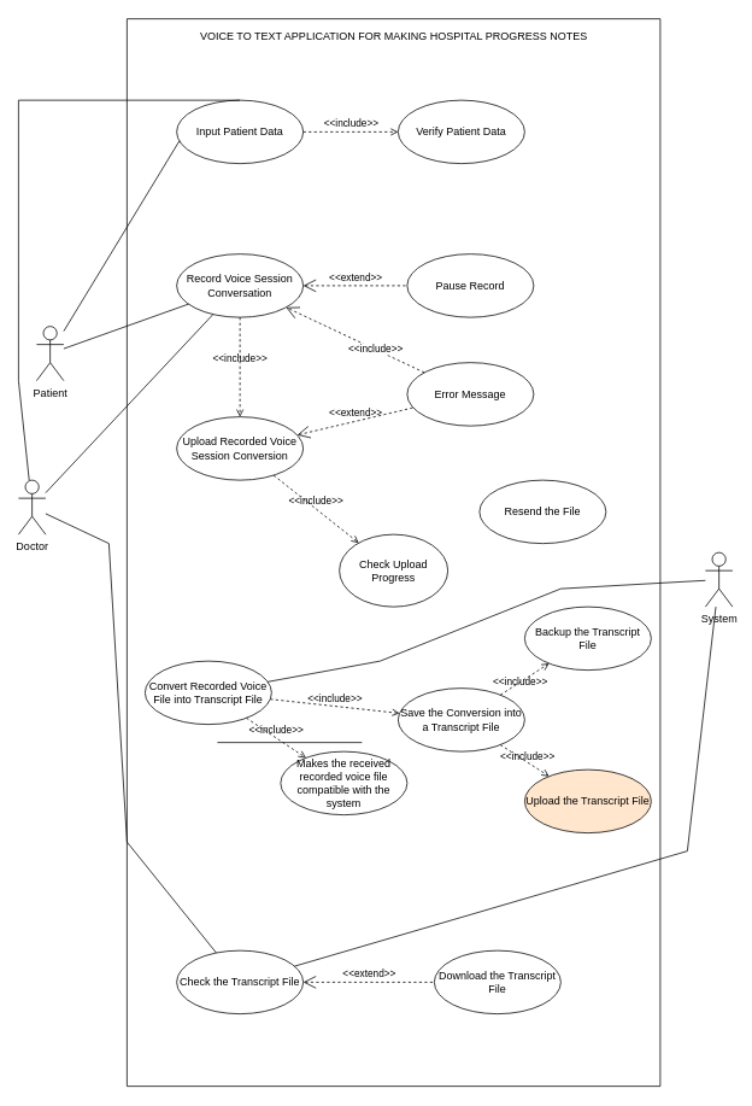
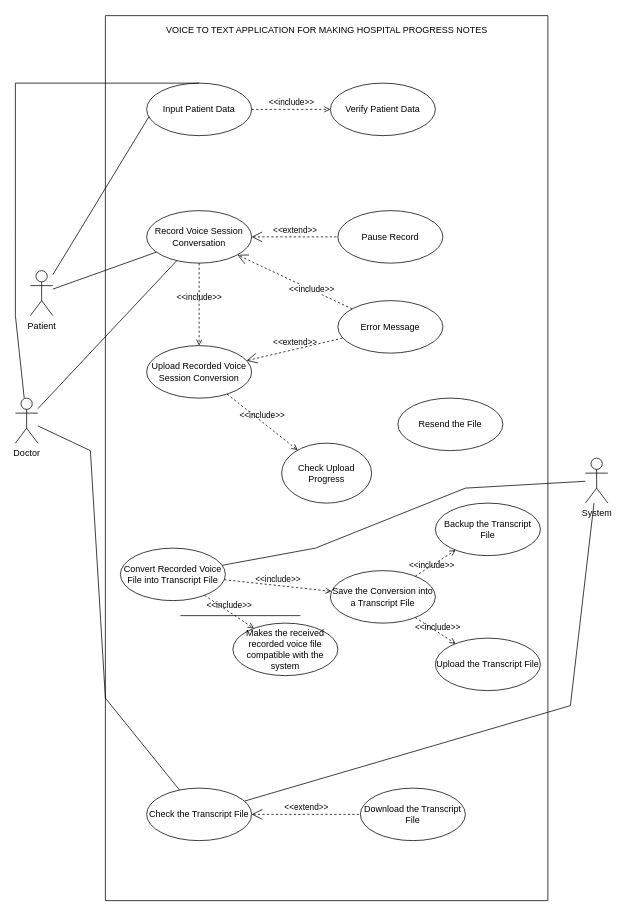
  <mxCell id="0" />
  <mxCell id="1" parent="0" />
  <mxCell id="2" value="" style="swimlane;startSize=0;" parent="1" vertex="1"><mxGeometry x="140" y="20" width="590" height="1180" as="geometry" /></mxCell>
  <mxCell id="3" value="VOICE TO TEXT APPLICATION FOR MAKING HOSPITAL PROGRESS NOTES" style="text;html=1;align=center;verticalAlign=middle;resizable=0;points=[];autosize=1;strokeColor=none;fillColor=none;" parent="2" vertex="1"><mxGeometry x="75" y="10" width="440" height="20" as="geometry" /></mxCell>
  <mxCell id="4" value="&lt;span style=&quot;&quot;&gt;Record Voice Session Conversation&lt;/span&gt;" style="ellipse;whiteSpace=wrap;html=1;" parent="2" vertex="1"><mxGeometry x="55" y="260" width="140" height="70" as="geometry" /></mxCell>
  <mxCell id="5" value="Input Patient Data" style="ellipse;whiteSpace=wrap;html=1;" parent="2" vertex="1"><mxGeometry x="55" y="90" width="140" height="70" as="geometry" /></mxCell>
  <mxCell id="6" value="Upload Recorded Voice Session Conversion" style="ellipse;whiteSpace=wrap;html=1;" parent="2" vertex="1"><mxGeometry x="55" y="440" width="140" height="70" as="geometry" /></mxCell>
  <mxCell id="7" value="Error Message" style="ellipse;whiteSpace=wrap;html=1;" parent="2" vertex="1"><mxGeometry x="310" y="380" width="140" height="70" as="geometry" /></mxCell>
  <mxCell id="8" value="Resend the File" style="ellipse;whiteSpace=wrap;html=1;" parent="2" vertex="1"><mxGeometry x="390" y="510" width="140" height="70" as="geometry" /></mxCell>
  <mxCell id="9" value="&amp;lt;&amp;lt;include&amp;gt;&amp;gt;" style="endArrow=open;endSize=12;dashed=1;html=1;rounded=0;" parent="2" source="7" target="4" edge="1"><mxGeometry x="-0.289" width="160" relative="1" as="geometry"><mxPoint x="415" y="550" as="sourcePoint" /><mxPoint x="575" y="550" as="targetPoint" /><mxPoint as="offset" /></mxGeometry></mxCell>
  <mxCell id="10" value="&amp;lt;&amp;lt;extend&amp;gt;&amp;gt;" style="edgeStyle=none;html=1;startArrow=open;endArrow=none;startSize=12;verticalAlign=bottom;dashed=1;labelBackgroundColor=none;rounded=0;" parent="2" source="6" target="7" edge="1"><mxGeometry width="160" relative="1" as="geometry"><mxPoint x="290" y="370" as="sourcePoint" /><mxPoint x="450" y="370" as="targetPoint" /></mxGeometry></mxCell>
  <mxCell id="11" value="Pause Record" style="ellipse;whiteSpace=wrap;html=1;" parent="2" vertex="1"><mxGeometry x="310" y="260" width="140" height="70" as="geometry" /></mxCell>
  <mxCell id="12" value="&amp;lt;&amp;lt;extend&amp;gt;&amp;gt;" style="edgeStyle=none;html=1;startArrow=open;endArrow=none;startSize=12;verticalAlign=bottom;dashed=1;labelBackgroundColor=none;rounded=0;" parent="2" source="4" target="11" edge="1"><mxGeometry width="160" relative="1" as="geometry"><mxPoint x="190" y="300" as="sourcePoint" /><mxPoint x="350" y="300" as="targetPoint" /></mxGeometry></mxCell>
  <mxCell id="13" value="Convert Recorded Voice File into Transcript File" style="ellipse;whiteSpace=wrap;html=1;" parent="2" vertex="1"><mxGeometry x="20" y="710" width="140" height="70" as="geometry" /></mxCell>
  <mxCell id="14" value="Check Upload Progress" style="ellipse;whiteSpace=wrap;html=1;" parent="2" vertex="1"><mxGeometry x="235" y="570" width="120" height="80" as="geometry" /></mxCell>
  <mxCell id="15" value="Save the Conversion into a Transcript File" style="ellipse;whiteSpace=wrap;html=1;" parent="2" vertex="1"><mxGeometry x="300" y="740" width="140" height="70" as="geometry" /></mxCell>
  <mxCell id="16" value="&amp;lt;&amp;lt;include&amp;gt;&amp;gt;" style="edgeStyle=none;html=1;endArrow=open;verticalAlign=bottom;dashed=1;labelBackgroundColor=none;rounded=0;" parent="2" source="13" target="15" edge="1"><mxGeometry width="160" relative="1" as="geometry"><mxPoint x="190" y="840" as="sourcePoint" /><mxPoint x="350" y="840" as="targetPoint" /></mxGeometry></mxCell>
- <mxCell id="17" value="Upload the Transcript File" style="ellipse;whiteSpace=wrap;html=1;fillColor=#ffe6cc;" parent="2" vertex="1"><mxGeometry x="440" y="830" width="140" height="70" as="geometry" /></mxCell>
+ <mxCell id="17" value="Upload the Transcript File" style="ellipse;whiteSpace=wrap;html=1;" parent="2" vertex="1"><mxGeometry x="440" y="830" width="140" height="70" as="geometry" /></mxCell>
  <mxCell id="18" value="&amp;lt;&amp;lt;include&amp;gt;&amp;gt;" style="edgeStyle=none;html=1;endArrow=open;verticalAlign=bottom;dashed=1;labelBackgroundColor=none;rounded=0;" parent="2" source="15" target="17" edge="1"><mxGeometry x="0.16" y="-3" width="160" relative="1" as="geometry"><mxPoint x="280" y="920" as="sourcePoint" /><mxPoint x="440" y="920" as="targetPoint" /><mxPoint as="offset" /></mxGeometry></mxCell>
  <mxCell id="19" value="Download the Transcript File" style="ellipse;whiteSpace=wrap;html=1;" parent="2" vertex="1"><mxGeometry x="340" y="1030" width="140" height="70" as="geometry" /></mxCell>
  <mxCell id="20" value="Check the Transcript File" style="ellipse;whiteSpace=wrap;html=1;" parent="2" vertex="1"><mxGeometry x="55" y="1030" width="140" height="70" as="geometry" /></mxCell>
  <mxCell id="21" value="Verify Patient Data" style="ellipse;whiteSpace=wrap;html=1;" parent="2" vertex="1"><mxGeometry x="300" y="90" width="140" height="70" as="geometry" /></mxCell>
  <mxCell id="22" value="&amp;lt;&amp;lt;include&amp;gt;&amp;gt;" style="edgeStyle=none;html=1;endArrow=open;verticalAlign=bottom;dashed=1;labelBackgroundColor=none;rounded=0;" parent="2" source="5" target="21" edge="1"><mxGeometry width="160" relative="1" as="geometry"><mxPoint x="190" y="130" as="sourcePoint" /><mxPoint x="350" y="130" as="targetPoint" /></mxGeometry></mxCell>
  <mxCell id="23" value="&amp;lt;&amp;lt;include&amp;gt;&amp;gt;" style="edgeStyle=none;html=1;endArrow=open;verticalAlign=bottom;dashed=1;labelBackgroundColor=none;rounded=0;" edge="1" parent="2" source="4" target="6"><mxGeometry width="160" relative="1" as="geometry"><mxPoint x="120" y="380" as="sourcePoint" /><mxPoint x="280" y="380" as="targetPoint" /></mxGeometry></mxCell>
  <mxCell id="24" value="&amp;lt;&amp;lt;include&amp;gt;&amp;gt;" style="edgeStyle=none;html=1;endArrow=open;verticalAlign=bottom;dashed=1;labelBackgroundColor=none;rounded=0;" edge="1" parent="2" source="6" target="14"><mxGeometry width="160" relative="1" as="geometry"><mxPoint x="190" y="560" as="sourcePoint" /><mxPoint x="350" y="560" as="targetPoint" /></mxGeometry></mxCell>
  <mxCell id="25" value="Makes the received recorded voice file compatible with the system" style="ellipse;whiteSpace=wrap;html=1;" vertex="1" parent="2"><mxGeometry x="170" y="810" width="140" height="70" as="geometry" /></mxCell>
  <mxCell id="26" value="&amp;lt;&amp;lt;include&amp;gt;&amp;gt;" style="edgeStyle=none;html=1;endArrow=open;verticalAlign=bottom;dashed=1;labelBackgroundColor=none;rounded=0;" edge="1" parent="2" source="13" target="25"><mxGeometry width="160" relative="1" as="geometry"><mxPoint x="100" y="830" as="sourcePoint" /><mxPoint x="260" y="830" as="targetPoint" /></mxGeometry></mxCell>
  <mxCell id="27" value="&amp;lt;&amp;lt;extend&amp;gt;&amp;gt;" style="edgeStyle=none;html=1;startArrow=open;endArrow=none;startSize=12;verticalAlign=bottom;dashed=1;labelBackgroundColor=none;rounded=0;" edge="1" parent="2" source="20" target="19"><mxGeometry width="160" relative="1" as="geometry"><mxPoint x="250" y="1110" as="sourcePoint" /><mxPoint x="410" y="1110" as="targetPoint" /></mxGeometry></mxCell>
  <mxCell id="28" value="Backup the Transcript File" style="ellipse;whiteSpace=wrap;html=1;" vertex="1" parent="2"><mxGeometry x="440" y="650" width="140" height="70" as="geometry" /></mxCell>
  <mxCell id="29" value="&amp;lt;&amp;lt;include&amp;gt;&amp;gt;" style="edgeStyle=none;html=1;endArrow=open;verticalAlign=bottom;dashed=1;labelBackgroundColor=none;rounded=0;" edge="1" parent="2" source="15" target="28"><mxGeometry x="-0.341" y="-7" width="160" relative="1" as="geometry"><mxPoint x="460" y="780" as="sourcePoint" /><mxPoint x="620" y="780" as="targetPoint" /><mxPoint as="offset" /></mxGeometry></mxCell>
  <mxCell id="30" value="Doctor" style="shape=umlActor;verticalLabelPosition=bottom;verticalAlign=top;html=1;" parent="1" vertex="1"><mxGeometry x="20" y="530" width="30" height="60" as="geometry" /></mxCell>
  <mxCell id="31" value="" style="edgeStyle=none;html=1;endArrow=none;verticalAlign=bottom;rounded=0;entryX=0.5;entryY=0;entryDx=0;entryDy=0;" parent="1" source="30" target="5" edge="1"><mxGeometry width="160" relative="1" as="geometry"><mxPoint x="30" y="200" as="sourcePoint" /><mxPoint x="190" y="200" as="targetPoint" /><Array as="points"><mxPoint x="20" y="420" /><mxPoint x="20" y="310" /><mxPoint x="20" y="110" /></Array></mxGeometry></mxCell>
  <mxCell id="32" value="" style="edgeStyle=none;html=1;endArrow=none;verticalAlign=bottom;rounded=0;" parent="1" source="30" target="4" edge="1"><mxGeometry width="160" relative="1" as="geometry"><mxPoint x="100" y="370" as="sourcePoint" /><mxPoint x="260" y="370" as="targetPoint" /></mxGeometry></mxCell>
  <mxCell id="33" value="System" style="shape=umlActor;html=1;verticalLabelPosition=bottom;verticalAlign=top;align=center;" parent="1" vertex="1"><mxGeometry x="780" y="610" width="30" height="60" as="geometry" /></mxCell>
  <mxCell id="34" value="" style="edgeStyle=none;html=1;endArrow=none;verticalAlign=bottom;rounded=0;" parent="1" source="33" target="13" edge="1"><mxGeometry width="160" relative="1" as="geometry"><mxPoint x="750" y="450" as="sourcePoint" /><mxPoint x="910" y="450" as="targetPoint" /><Array as="points"><mxPoint x="620" y="650" /><mxPoint x="420" y="730" /></Array></mxGeometry></mxCell>
  <mxCell id="35" value="" style="edgeStyle=none;html=1;endArrow=none;verticalAlign=bottom;rounded=0;" parent="1" source="30" target="20" edge="1"><mxGeometry width="160" relative="1" as="geometry"><mxPoint x="50" y="370" as="sourcePoint" /><mxPoint x="200" y="560" as="targetPoint" /><Array as="points"><mxPoint x="120" y="600" /><mxPoint x="140" y="930" /></Array></mxGeometry></mxCell>
  <mxCell id="36" value="Patient" style="shape=umlActor;verticalLabelPosition=bottom;verticalAlign=top;html=1;outlineConnect=0;" vertex="1" parent="1"><mxGeometry x="40" y="360" width="30" height="60" as="geometry" /></mxCell>
  <mxCell id="37" value="" style="edgeStyle=none;html=1;endArrow=none;verticalAlign=bottom;rounded=0;entryX=0.021;entryY=0.643;entryDx=0;entryDy=0;entryPerimeter=0;" edge="1" parent="1" source="36" target="5"><mxGeometry width="160" relative="1" as="geometry"><mxPoint x="90" y="330" as="sourcePoint" /><mxPoint x="250" y="330" as="targetPoint" /></mxGeometry></mxCell>
  <mxCell id="38" value="" style="edgeStyle=none;html=1;endArrow=none;verticalAlign=bottom;rounded=0;" edge="1" parent="1" source="36" target="4"><mxGeometry width="160" relative="1" as="geometry"><mxPoint x="90" y="380" as="sourcePoint" /><mxPoint x="250" y="380" as="targetPoint" /></mxGeometry></mxCell>
  <mxCell id="39" value="" style="edgeStyle=none;html=1;endArrow=none;verticalAlign=bottom;rounded=0;" edge="1" parent="1" source="33" target="20"><mxGeometry width="160" relative="1" as="geometry"><mxPoint x="780" y="790" as="sourcePoint" /><mxPoint x="940" y="790" as="targetPoint" /><Array as="points"><mxPoint x="760" y="940" /></Array></mxGeometry></mxCell>
  <mxCell id="40" value="" style="edgeStyle=none;html=1;endArrow=none;verticalAlign=bottom;rounded=0;" edge="1" parent="1"><mxGeometry width="160" relative="1" as="geometry"><mxPoint x="240" y="820" as="sourcePoint" /><mxPoint x="400" y="820" as="targetPoint" /></mxGeometry></mxCell>
